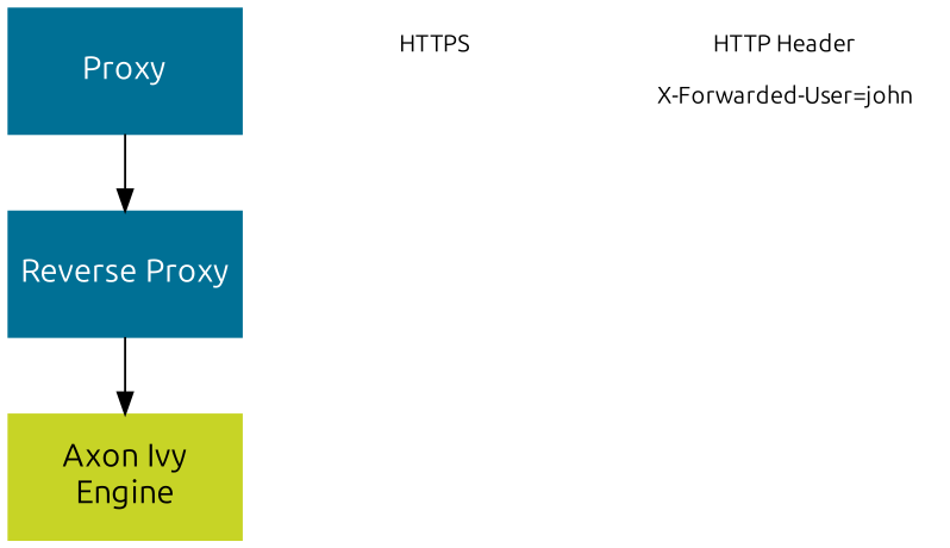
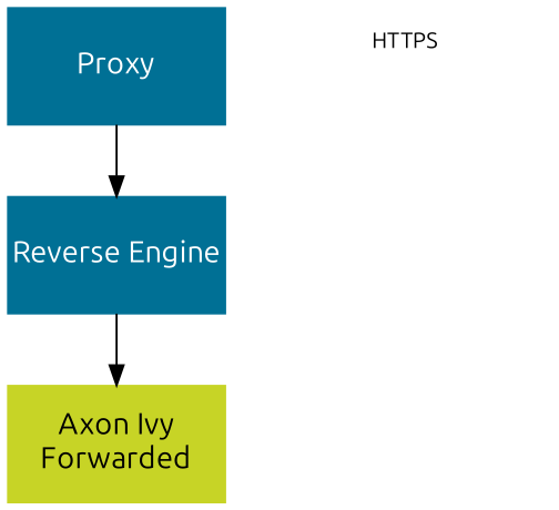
  digraph {
    fontname=Ubuntu
    node [color="#007095" fixedsize=true fontcolor=black fontname=Ubuntu fontsize=15 margin=0 shape=box style=filled]
    edge [fontname=Ubuntu]
    n1 [fontcolor=white height=0.8 label=Proxy width=1.5]
-   n2 [fontcolor=white height=0.8 label="Reverse Proxy" width=1.5]
-   n3 [color="#C7D426" height=0.8 label="Axon Ivy\nEngine" width=1.5]
+   n2 [fontcolor=white height=0.8 label="Reverse Engine" width=1.5]
+   n3 [color="#C7D426" height=0.8 label="Axon Ivy\nForwarded" width=1.5]
    n4 [fillcolor=none fontsize=11 height=0.8 label="HTTPS\n \n " shape=none width=2.0]
-   n5 [fillcolor=none fontsize=11 height=0.8 label="HTTP Header\n \nX-Forwarded-User=john" shape=none width=2.0]
    n1 -> n2
    n2 -> n3
  }
